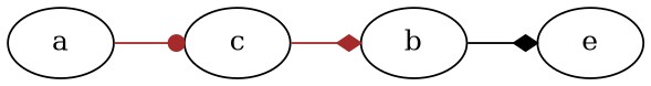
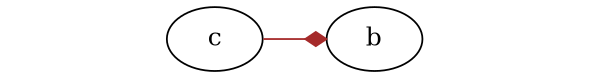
  digraph {
    rankdir=LR
    edge [arrowhead=diamond color=brown dir=forward]
-   n1 [label=a]
    n2 [label=c]
    n3 [label=b]
-   n4 [label=e]
-   n1 -> n2 [arrowhead=dot]
    n2 -> n3
-   n3 -> n4 [color=black]
  }
